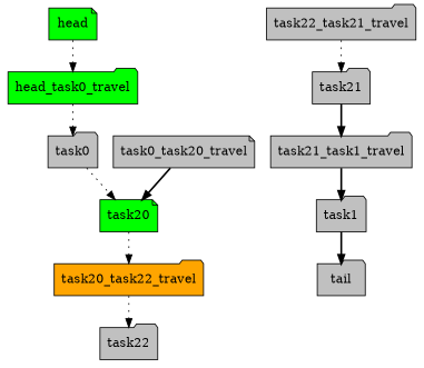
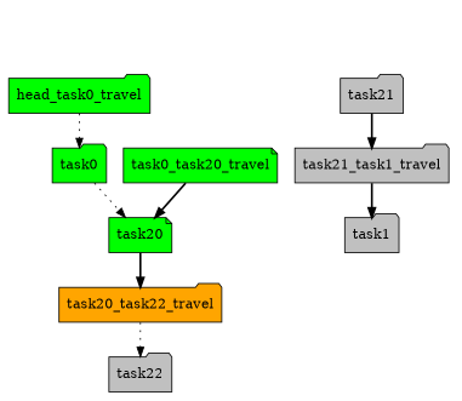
  digraph {
    node [fillcolor=gray fontcolor=black shape=folder style=filled]
    edge [color=black style=dotted]
-   n1 [fillcolor=green label=head shape=note]
    n2 [fillcolor=green label=head_task0_travel]
-   n3 [label=task0]
+   n3 [fillcolor=green label=task0]
    n4 [fillcolor=green label=task20 shape=note]
-   n5 [label=task0_task20_travel shape=note]
+   n5 [fillcolor=green label=task0_task20_travel shape=note]
    n6 [fillcolor=orange label=task20_task22_travel]
    n7 [label=task22]
-   n8 [label=task22_task21_travel]
    n9 [label=task21]
    n10 [label=task21_task1_travel]
    n11 [label=task1]
-   n12 [label=tail]
-   n1 -> n2
    n2 -> n3
    n3 -> n4
-   n4 -> n6
+   n4 -> n6 [style=bold]
    n5 -> n4 [style=bold]
    n6 -> n7
-   n8 -> n9
    n9 -> n10 [style=bold]
    n10 -> n11 [style=bold]
-   n11 -> n12 [style=bold]
  }
